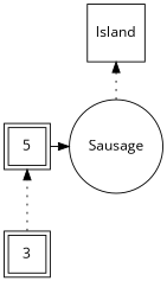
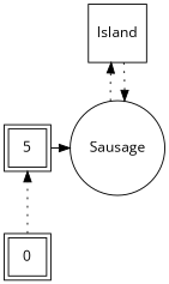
  digraph {
    fontname="Open Sans"
    rankdir=BT
    node [fontname="Open Sans" shape=square]
    edge [fontname="Open Sans" style=dotted]
    n1 [label=5 peripheries=2]
    Sausage [shape=circle]
    Island
-   n4 [label=3 peripheries=2]
+   n4 [label=0 peripheries=2]
    subgraph sub_1 {
      rank=same
      n1
      Sausage
    }
    n1 -> Sausage [constraint=false style=""]
    Sausage -> Island
+   Island -> Sausage
    n4 -> n1
  }
